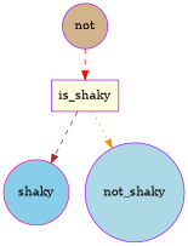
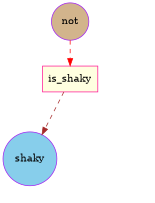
  digraph {
    node [color=deeppink shape=circle style=filled]
    edge [style=dashed]
-   is_shaky [color=purple fillcolor=lightyellow shape=rect]
+   is_shaky [fillcolor=lightyellow shape=rect]
    n2 [color=purple fillcolor=tan label=not]
-   shaky [fillcolor=skyblue]
-   not_shaky [color=purple fillcolor=lightblue]
+   shaky [color=purple fillcolor=skyblue]
    subgraph sub_1 {
      is_shaky
    }
    subgraph sub_2 {
      color=gray
      shape=circle
      n2
      shaky
-     not_shaky
    }
    is_shaky -> shaky [color=brown]
-   is_shaky -> not_shaky [color=darkorange style=dotted]
    n2 -> is_shaky [color=red]
  }
